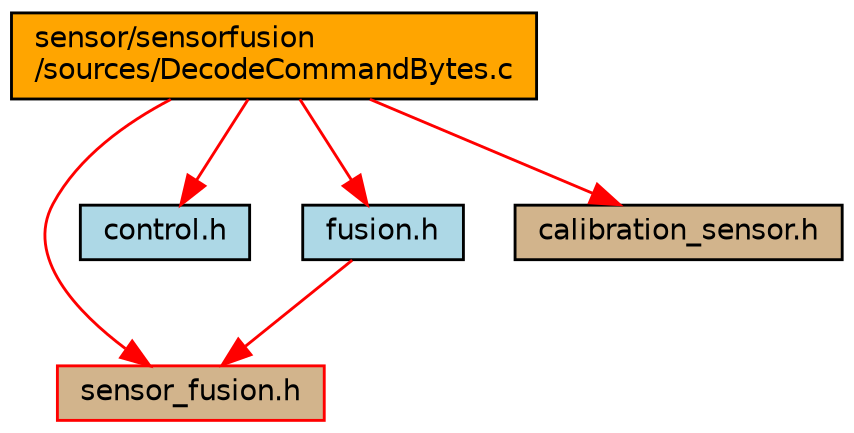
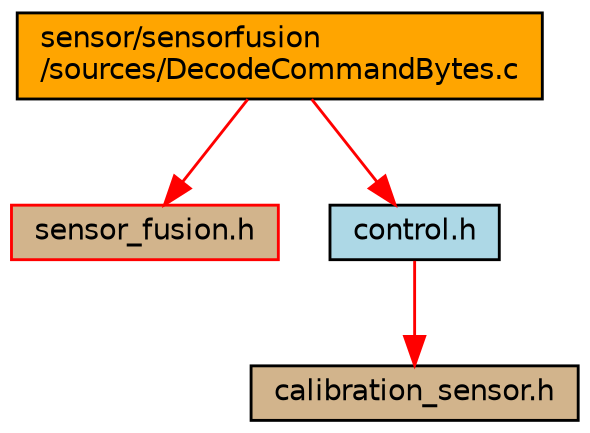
  digraph {
    node [color=black fillcolor=tan fontname=Helvetica fontsize=10 shape=record style=filled]
    edge [color=red fontname=Helvetica fontsize=10 labelfontname=Helvetica labelfontsize=10 style=solid]
    n1 [fillcolor=orange fontcolor=black height=0.2 label="sensor/sensorfusion\l/sources/DecodeCommandBytes.c" width=0.4]
    n2 [color=red height=0.2 label="sensor_fusion.h" width=0.4]
    n3 [fillcolor=lightblue height=0.2 label="control.h" width=0.4]
-   n4 [fillcolor=lightblue height=0.2 label="fusion.h" width=0.4]
    n5 [height=0.2 label="calibration_sensor.h" width=0.4]
    n1 -> n2
    n1 -> n3
-   n1 -> n4
-   n1 -> n5
-   n4 -> n2
+   n3 -> n5
  }
